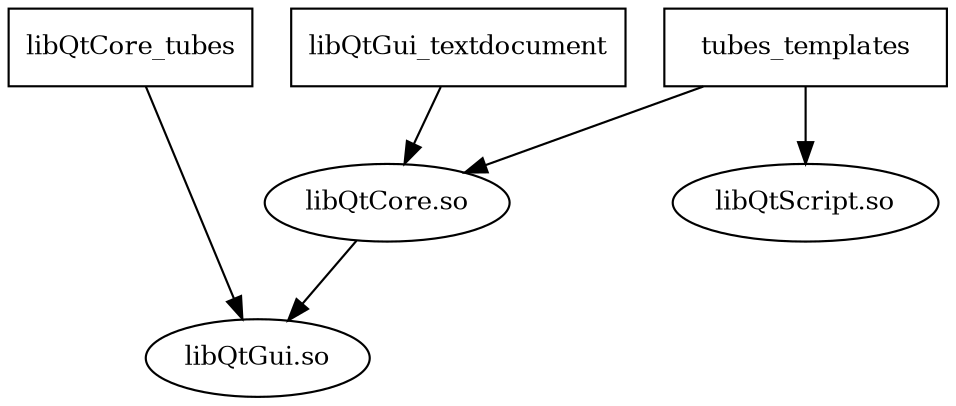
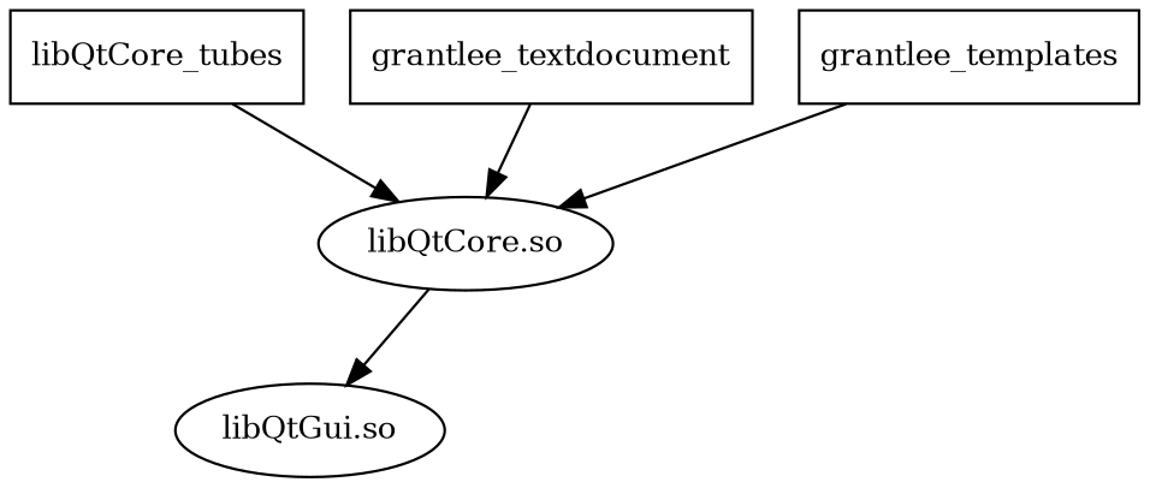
  digraph {
    node [fontsize=12 shape=ellipse]
    n1 [label="libQtCore.so"]
    n2 [label="libQtGui.so"]
-   n3 [label="libQtScript.so"]
-   n4 [label=tubes_templates shape=polygon]
-   n5 [label=libQtGui_textdocument shape=polygon]
+   n4 [label=grantlee_templates shape=polygon]
+   n5 [label=grantlee_textdocument shape=polygon]
    n6 [label=libQtCore_tubes shape=polygon]
    n1 -> n2
    n4 -> n1
-   n4 -> n3
    n5 -> n1
-   n6 -> n2
+   n6 -> n1
  }
